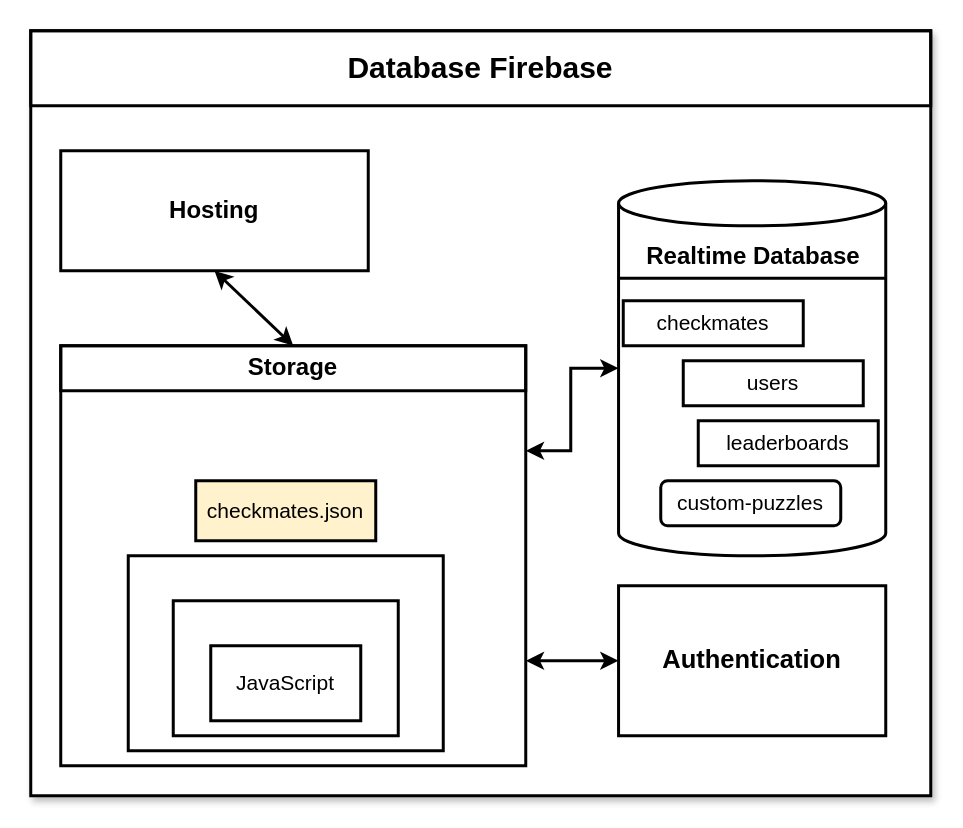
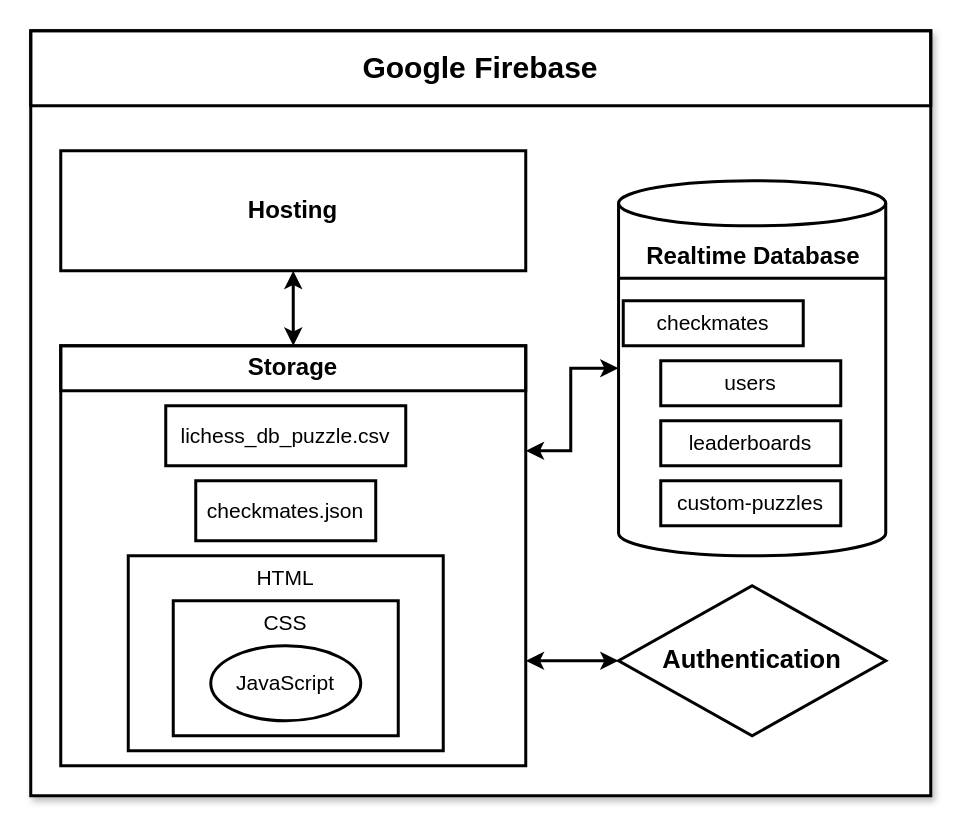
  <mxCell id="0" />
  <mxCell id="1" parent="0" />
  <mxCell id="2" value="&lt;span style=&quot;color: rgba(0, 0, 0, 0); font-family: monospace; font-size: 0px; text-align: start;&quot;&gt;%3CmxGraphModel%3E%3Croot%3E%3CmxCell%20id%3D%220%22%2F%3E%3CmxCell%20id%3D%221%22%20parent%3D%220%22%2F%3E%3CmxCell%20id%3D%222%22%20value%3D%22%26lt%3Bspan%20style%3D%26quot%3Bfont-size%3A%2014px%3B%26quot%3B%26gt%3BUser%20Interface%26lt%3B%2Fspan%26gt%3B%22%20style%3D%22rounded%3D0%3BwhiteSpace%3Dwrap%3Bhtml%3D1%3B%22%20vertex%3D%221%22%20parent%3D%221%22%3E%3CmxGeometry%20x%3D%22305%22%20y%3D%22480%22%20width%3D%22140%22%20height%3D%2250%22%20as%3D%22geometry%22%2F%3E%3C%2FmxCell%3E%3C%2Froot%3E%3C%2FmxGraphModel%3E&lt;/span&gt;" style="rounded=0;whiteSpace=wrap;html=1;fontSize=14;strokeWidth=2;shadow=1;" parent="1" vertex="1"><mxGeometry x="20" y="20" width="600" height="510" as="geometry" /></mxCell>
- <mxCell id="3" value="&lt;b style=&quot;&quot;&gt;&lt;font style=&quot;font-size: 20px;&quot;&gt;Database Firebase&lt;/font&gt;&lt;/b&gt;" style="text;html=1;strokeColor=default;fillColor=none;align=center;verticalAlign=middle;whiteSpace=wrap;rounded=0;strokeWidth=2;fontSize=17;" parent="1" vertex="1"><mxGeometry x="20" y="20" width="600" height="50" as="geometry" /></mxCell>
+ <mxCell id="3" value="&lt;b style=&quot;&quot;&gt;&lt;font style=&quot;font-size: 20px;&quot;&gt;Google Firebase&lt;/font&gt;&lt;/b&gt;" style="text;html=1;strokeColor=default;fillColor=none;align=center;verticalAlign=middle;whiteSpace=wrap;rounded=0;strokeWidth=2;fontSize=17;" parent="1" vertex="1"><mxGeometry x="20" y="20" width="600" height="50" as="geometry" /></mxCell>
  <mxCell id="4" value="" style="shape=cylinder3;whiteSpace=wrap;html=1;boundedLbl=1;backgroundOutline=1;size=15;strokeWidth=2;" parent="1" vertex="1"><mxGeometry x="411.87" y="120" width="178.13" height="250" as="geometry" /></mxCell>
- <mxCell id="5" value="&lt;b style=&quot;border-color: var(--border-color); font-size: 16px;&quot;&gt;Hosting&lt;/b&gt;" style="rounded=0;whiteSpace=wrap;html=1;fontSize=17;strokeWidth=2;" parent="1" vertex="1"><mxGeometry x="40" y="100" width="205" height="80" as="geometry" /></mxCell>
+ <mxCell id="5" value="&lt;b style=&quot;border-color: var(--border-color); font-size: 16px;&quot;&gt;Hosting&lt;/b&gt;" style="rounded=0;whiteSpace=wrap;html=1;fontSize=17;strokeWidth=2;" parent="1" vertex="1"><mxGeometry x="40" y="100" width="310" height="80" as="geometry" /></mxCell>
  <mxCell id="6" value="&lt;span style=&quot;color: rgba(0, 0, 0, 0); font-family: monospace; font-size: 0px; text-align: start;&quot;&gt;%3CmxGraphModel%3E%3Croot%3E%3CmxCell%20id%3D%220%22%2F%3E%3CmxCell%20id%3D%221%22%20parent%3D%220%22%2F%3E%3CmxCell%20id%3D%222%22%20value%3D%22%26lt%3Bspan%20style%3D%26quot%3Bfont-size%3A%2014px%3B%26quot%3B%26gt%3BUser%20Interface%26lt%3B%2Fspan%26gt%3B%22%20style%3D%22rounded%3D0%3BwhiteSpace%3Dwrap%3Bhtml%3D1%3B%22%20vertex%3D%221%22%20parent%3D%221%22%3E%3CmxGeometry%20x%3D%22305%22%20y%3D%22480%22%20width%3D%22140%22%20height%3D%2250%22%20as%3D%22geometry%22%2F%3E%3C%2FmxCell%3E%3C%2Froot%3E%3C%2FmxGraphModel%3E&lt;/span&gt;" style="rounded=0;whiteSpace=wrap;html=1;fontSize=14;strokeWidth=2;" parent="1" vertex="1"><mxGeometry x="40" y="230" width="310" height="280" as="geometry" /></mxCell>
  <mxCell id="7" value="&lt;font style=&quot;font-size: 16px;&quot;&gt;&lt;b&gt;Storage&lt;/b&gt;&lt;/font&gt;" style="text;html=1;strokeColor=default;fillColor=none;align=center;verticalAlign=middle;whiteSpace=wrap;rounded=0;strokeWidth=2;fontSize=17;" parent="1" vertex="1"><mxGeometry x="40" y="230" width="310" height="30" as="geometry" /></mxCell>
  <mxCell id="8" value="" style="rounded=0;whiteSpace=wrap;html=1;strokeWidth=2;fontSize=14;fontColor=#000000;" parent="1" vertex="1"><mxGeometry x="85" y="370" width="210" height="130" as="geometry" /></mxCell>
  <mxCell id="9" value="" style="rounded=0;whiteSpace=wrap;html=1;strokeWidth=2;fontSize=14;fontColor=#000000;" parent="1" vertex="1"><mxGeometry x="115" y="400" width="150" height="90" as="geometry" /></mxCell>
- <mxCell id="10" value="JavaScript" style="rounded=0;whiteSpace=wrap;html=1;strokeWidth=2;fontSize=14;fontColor=#000000;" parent="1" vertex="1"><mxGeometry x="140" y="430" width="100" height="50" as="geometry" /></mxCell>
- <mxCell id="13" value="checkmates.json" style="rounded=0;whiteSpace=wrap;html=1;strokeWidth=2;fontSize=14;fontColor=#000000;fillColor=#fff2cc;" parent="1" vertex="1"><mxGeometry x="130" y="320" width="120" height="40" as="geometry" /></mxCell>
+ <mxCell id="10" value="JavaScript" style="ellipse;whiteSpace=wrap;html=1;strokeWidth=2;fontSize=14;fontColor=#000000;" parent="1" vertex="1"><mxGeometry x="140" y="430" width="100" height="50" as="geometry" /></mxCell>
+ <mxCell id="11" value="CSS" style="text;html=1;strokeColor=none;fillColor=none;align=center;verticalAlign=middle;whiteSpace=wrap;rounded=0;fontSize=14;fontColor=#000000;" parent="1" vertex="1"><mxGeometry x="155" y="400" width="70" height="30" as="geometry" /></mxCell>
+ <mxCell id="12" value="HTML" style="text;html=1;strokeColor=none;fillColor=none;align=center;verticalAlign=middle;whiteSpace=wrap;rounded=0;fontSize=14;fontColor=#000000;" parent="1" vertex="1"><mxGeometry x="155" y="370" width="70" height="30" as="geometry" /></mxCell>
+ <mxCell id="13" value="checkmates.json" style="rounded=0;whiteSpace=wrap;html=1;strokeWidth=2;fontSize=14;fontColor=#000000;" parent="1" vertex="1"><mxGeometry x="130" y="320" width="120" height="40" as="geometry" /></mxCell>
+ <mxCell id="14" value="lichess_db_puzzle.csv" style="rounded=0;whiteSpace=wrap;html=1;strokeWidth=2;fontSize=14;fontColor=#000000;" parent="1" vertex="1"><mxGeometry x="110" y="270" width="160" height="40" as="geometry" /></mxCell>
  <mxCell id="15" value="" style="endArrow=classic;startArrow=classic;html=1;rounded=0;strokeColor=default;strokeWidth=2;fontSize=14;fontColor=#000000;entryX=0;entryY=0.5;entryDx=0;entryDy=0;entryPerimeter=0;exitX=1;exitY=0.25;exitDx=0;exitDy=0;" parent="1" source="6" target="4" edge="1"><mxGeometry width="50" height="50" relative="1" as="geometry"><mxPoint x="390" y="200" as="sourcePoint" /><mxPoint x="440" y="150" as="targetPoint" /><Array as="points"><mxPoint x="380" y="300" /><mxPoint x="380" y="245" /></Array></mxGeometry></mxCell>
  <mxCell id="16" value="&lt;b style=&quot;border-color: var(--border-color); font-size: 16px;&quot;&gt;Realtime Database&lt;/b&gt;" style="text;html=1;strokeColor=none;fillColor=none;align=center;verticalAlign=middle;whiteSpace=wrap;rounded=0;fontSize=14;fontColor=#000000;" parent="1" vertex="1"><mxGeometry x="411.87" y="150" width="180" height="40" as="geometry" /></mxCell>
  <mxCell id="17" value="" style="endArrow=none;html=1;rounded=0;strokeColor=default;strokeWidth=2;fontSize=14;fontColor=#000000;entryX=1;entryY=0;entryDx=0;entryDy=65;entryPerimeter=0;exitX=0;exitY=0;exitDx=0;exitDy=65;exitPerimeter=0;" parent="1" source="4" target="4" edge="1"><mxGeometry width="50" height="50" relative="1" as="geometry"><mxPoint x="485" y="355" as="sourcePoint" /><mxPoint x="535" y="305" as="targetPoint" /></mxGeometry></mxCell>
- <mxCell id="18" value="&lt;b&gt;Authentication&lt;/b&gt;" style="rounded=0;whiteSpace=wrap;html=1;fontSize=17;strokeWidth=2;" parent="1" vertex="1"><mxGeometry x="411.87" y="390" width="178.13" height="100" as="geometry" /></mxCell>
+ <mxCell id="18" value="&lt;b&gt;Authentication&lt;/b&gt;" style="rhombus;whiteSpace=wrap;html=1;fontSize=17;strokeWidth=2;" parent="1" vertex="1"><mxGeometry x="411.87" y="390" width="178.13" height="100" as="geometry" /></mxCell>
  <mxCell id="19" value="" style="endArrow=classic;startArrow=classic;html=1;rounded=0;strokeColor=default;strokeWidth=2;fontSize=14;fontColor=#000000;entryX=0.5;entryY=1;entryDx=0;entryDy=0;exitX=0.5;exitY=0;exitDx=0;exitDy=0;" parent="1" source="7" target="5" edge="1"><mxGeometry width="50" height="50" relative="1" as="geometry"><mxPoint x="390" y="200" as="sourcePoint" /><mxPoint x="440" y="150" as="targetPoint" /></mxGeometry></mxCell>
  <mxCell id="20" value="" style="endArrow=classic;startArrow=classic;html=1;rounded=0;strokeColor=default;strokeWidth=2;fontSize=14;fontColor=#000000;entryX=0;entryY=0.5;entryDx=0;entryDy=0;exitX=1;exitY=0.75;exitDx=0;exitDy=0;" parent="1" source="6" target="18" edge="1"><mxGeometry width="50" height="50" relative="1" as="geometry"><mxPoint x="347.57" y="444.5" as="sourcePoint" /><mxPoint x="421.57" y="444.5" as="targetPoint" /></mxGeometry></mxCell>
  <mxCell id="21" value="checkmates" style="rounded=0;whiteSpace=wrap;html=1;shadow=0;glass=0;strokeColor=default;strokeWidth=2;fontSize=14;fontColor=#000000;fillColor=none;" parent="1" vertex="1"><mxGeometry x="415" y="200" width="120" height="30" as="geometry" /></mxCell>
- <mxCell id="22" value="leaderboards" style="rounded=0;whiteSpace=wrap;html=1;shadow=0;glass=0;strokeColor=default;strokeWidth=2;fontSize=14;fontColor=#000000;fillColor=none;" parent="1" vertex="1"><mxGeometry x="465" y="280" width="120" height="30" as="geometry" /></mxCell>
- <mxCell id="23" value="&lt;font style=&quot;font-size: 14px;&quot;&gt;custom-puzzles&lt;/font&gt;" style="whiteSpace=wrap;html=1;shadow=0;glass=0;strokeColor=default;strokeWidth=2;fontSize=14;fontColor=#000000;fillColor=none;rounded=1;" parent="1" vertex="1"><mxGeometry x="440" y="320" width="120" height="30" as="geometry" /></mxCell>
- <mxCell id="24" value="users" style="rounded=0;whiteSpace=wrap;html=1;shadow=0;glass=0;strokeColor=default;strokeWidth=2;fontSize=14;fontColor=#000000;fillColor=none;" parent="1" vertex="1"><mxGeometry x="455" y="240" width="120" height="30" as="geometry" /></mxCell>
+ <mxCell id="22" value="leaderboards" style="rounded=0;whiteSpace=wrap;html=1;shadow=0;glass=0;strokeColor=default;strokeWidth=2;fontSize=14;fontColor=#000000;fillColor=none;" parent="1" vertex="1"><mxGeometry x="440" y="280" width="120" height="30" as="geometry" /></mxCell>
+ <mxCell id="23" value="&lt;font style=&quot;font-size: 14px;&quot;&gt;custom-puzzles&lt;/font&gt;" style="rounded=0;whiteSpace=wrap;html=1;shadow=0;glass=0;strokeColor=default;strokeWidth=2;fontSize=14;fontColor=#000000;fillColor=none;" parent="1" vertex="1"><mxGeometry x="440" y="320" width="120" height="30" as="geometry" /></mxCell>
+ <mxCell id="24" value="users" style="rounded=0;whiteSpace=wrap;html=1;shadow=0;glass=0;strokeColor=default;strokeWidth=2;fontSize=14;fontColor=#000000;fillColor=none;" parent="1" vertex="1"><mxGeometry x="440" y="240" width="120" height="30" as="geometry" /></mxCell>
